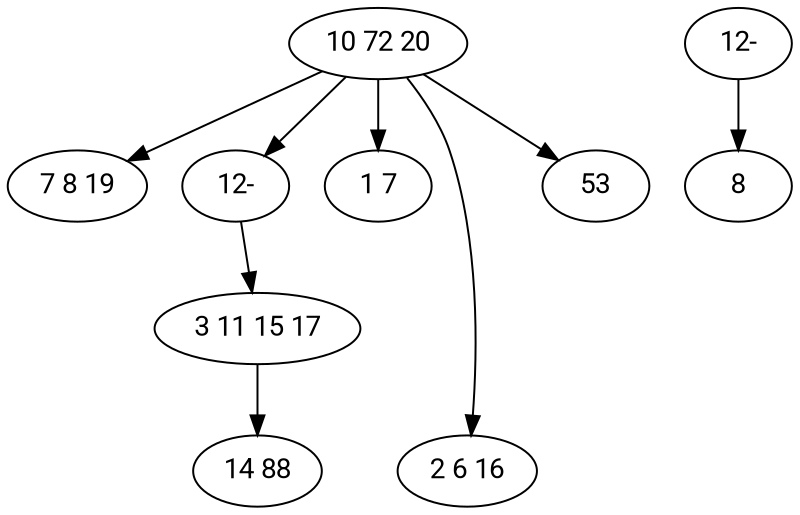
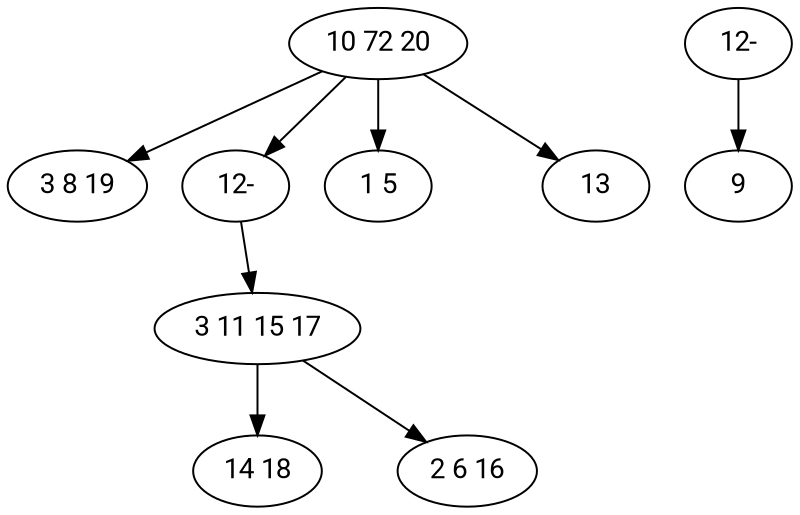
  digraph {
    fontname=Roboto
    node [fontname=Roboto]
    edge [fontname=Roboto]
    n1 [label="10 72 20"]
-   n2 [label="7 8 19"]
+   n2 [label="3 8 19"]
    n3 [label="12-"]
-   n4 [label="1 7"]
+   n4 [label="1 5"]
    n5 [label="2 6 16"]
-   n6 [label=53]
+   n6 [label=13]
    n7 [label="3 11 15 17"]
-   n8 [label="14 88"]
+   n8 [label="14 18"]
    n9 [label="12-"]
-   n10 [label=8]
+   n10 [label=9]
    n1 -> n2
    n1 -> n3
    n1 -> n4
-   n1 -> n5
+   n7 -> n5
    n1 -> n6
    n3 -> n7
    n7 -> n8
    n9 -> n10
  }
